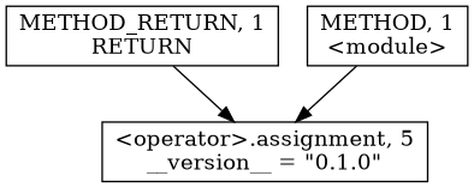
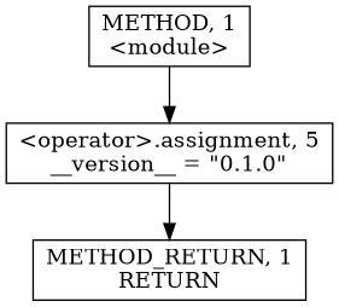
  digraph {
    node [shape=rect]
    n1 [label=<&lt;operator&gt;.assignment, 5<BR/>__version__ = &quot;0.1.0&quot;>]
    n2 [label=<METHOD_RETURN, 1<BR/>RETURN>]
    n3 [label=<METHOD, 1<BR/>&lt;module&gt;>]
-   n2 -> n1
+   n1 -> n2
    n3 -> n1
  }
